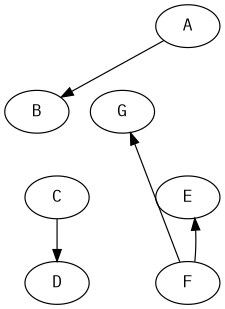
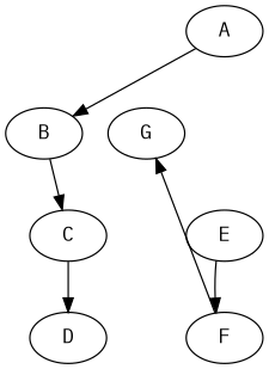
  digraph {
    fontname="IBM Plex Mono"
    splines=false
    node [fontname="IBM Plex Mono" group=g1]
    edge [fontname="IBM Plex Mono"]
    B [group=g2]
    G [group=g4]
    C [group=g3]
    E
    D [group=g3]
    F
    A
    subgraph sub_1 {
      rank=same
      B
      G
    }
    subgraph sub_2 {
      rank=same
      C
      E
    }
    subgraph sub_3 {
      rank=same
      D
      F
    }
    B -> G [style=invis]
+   B -> C
    C -> E [style=invis]
    C -> D
-   F -> E
+   E -> F
    D -> F [style=invis]
    F -> G
    A -> B
    A -> E [style=invis]
  }
